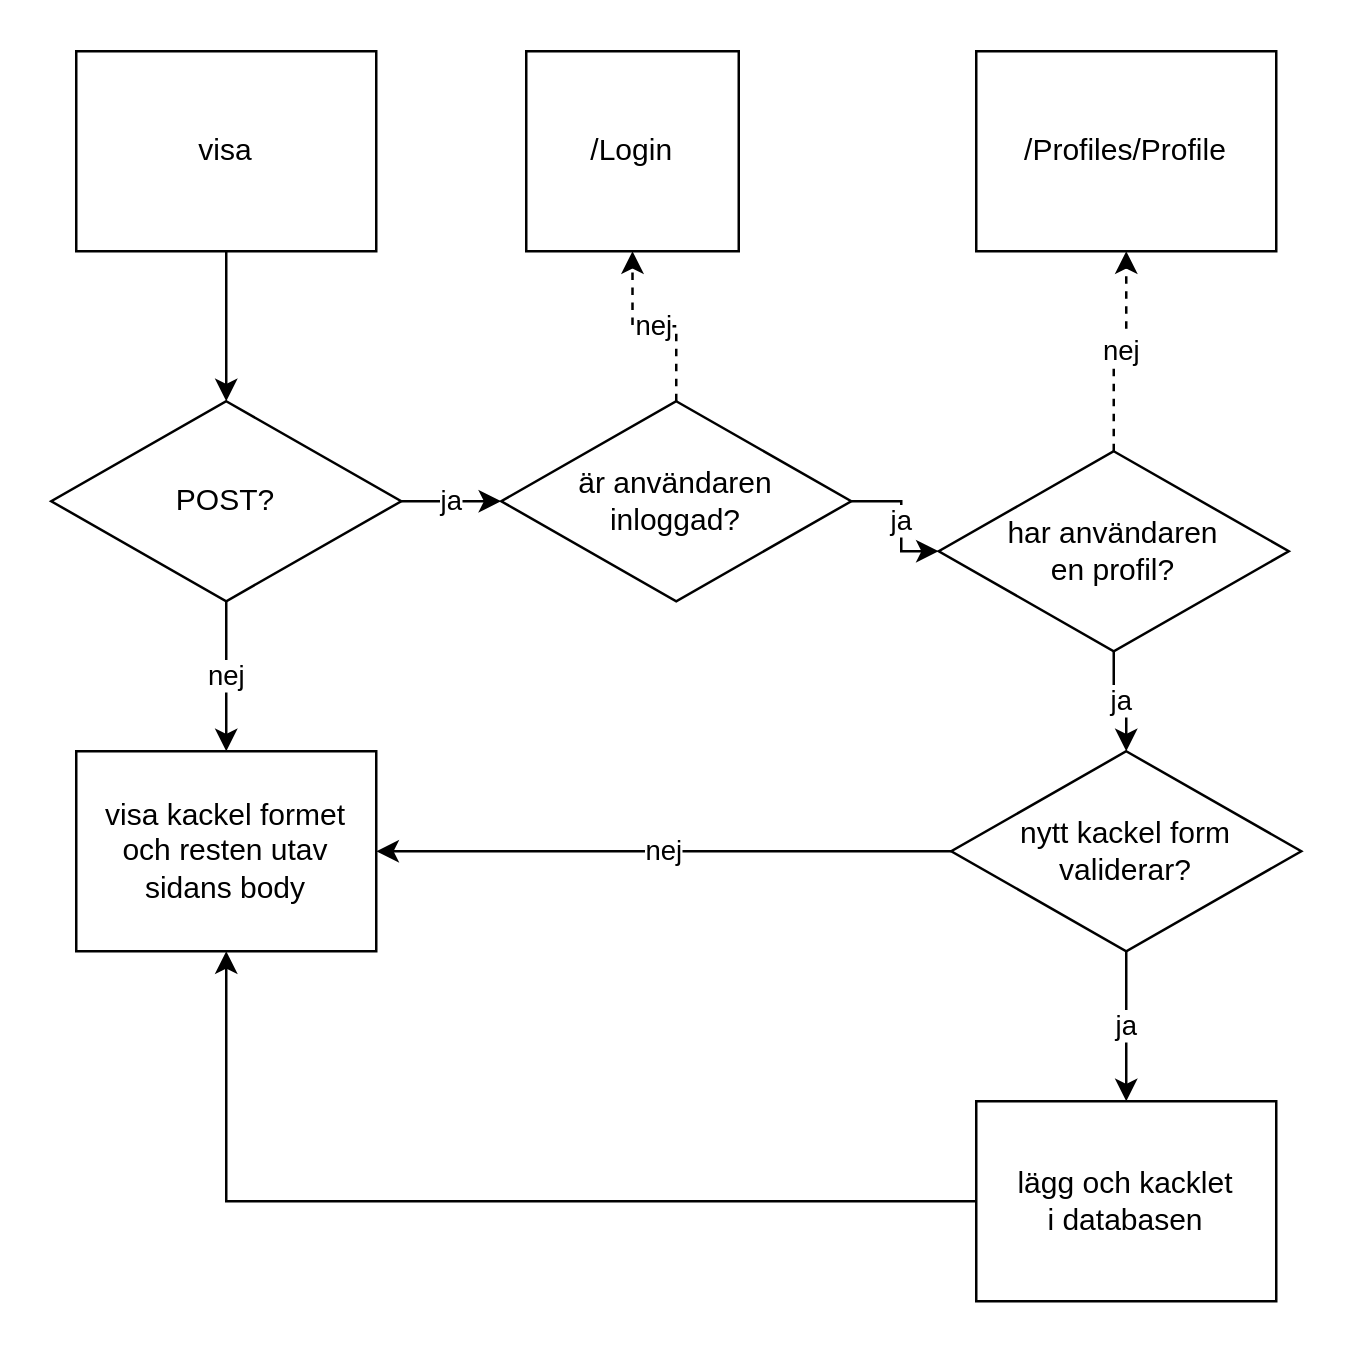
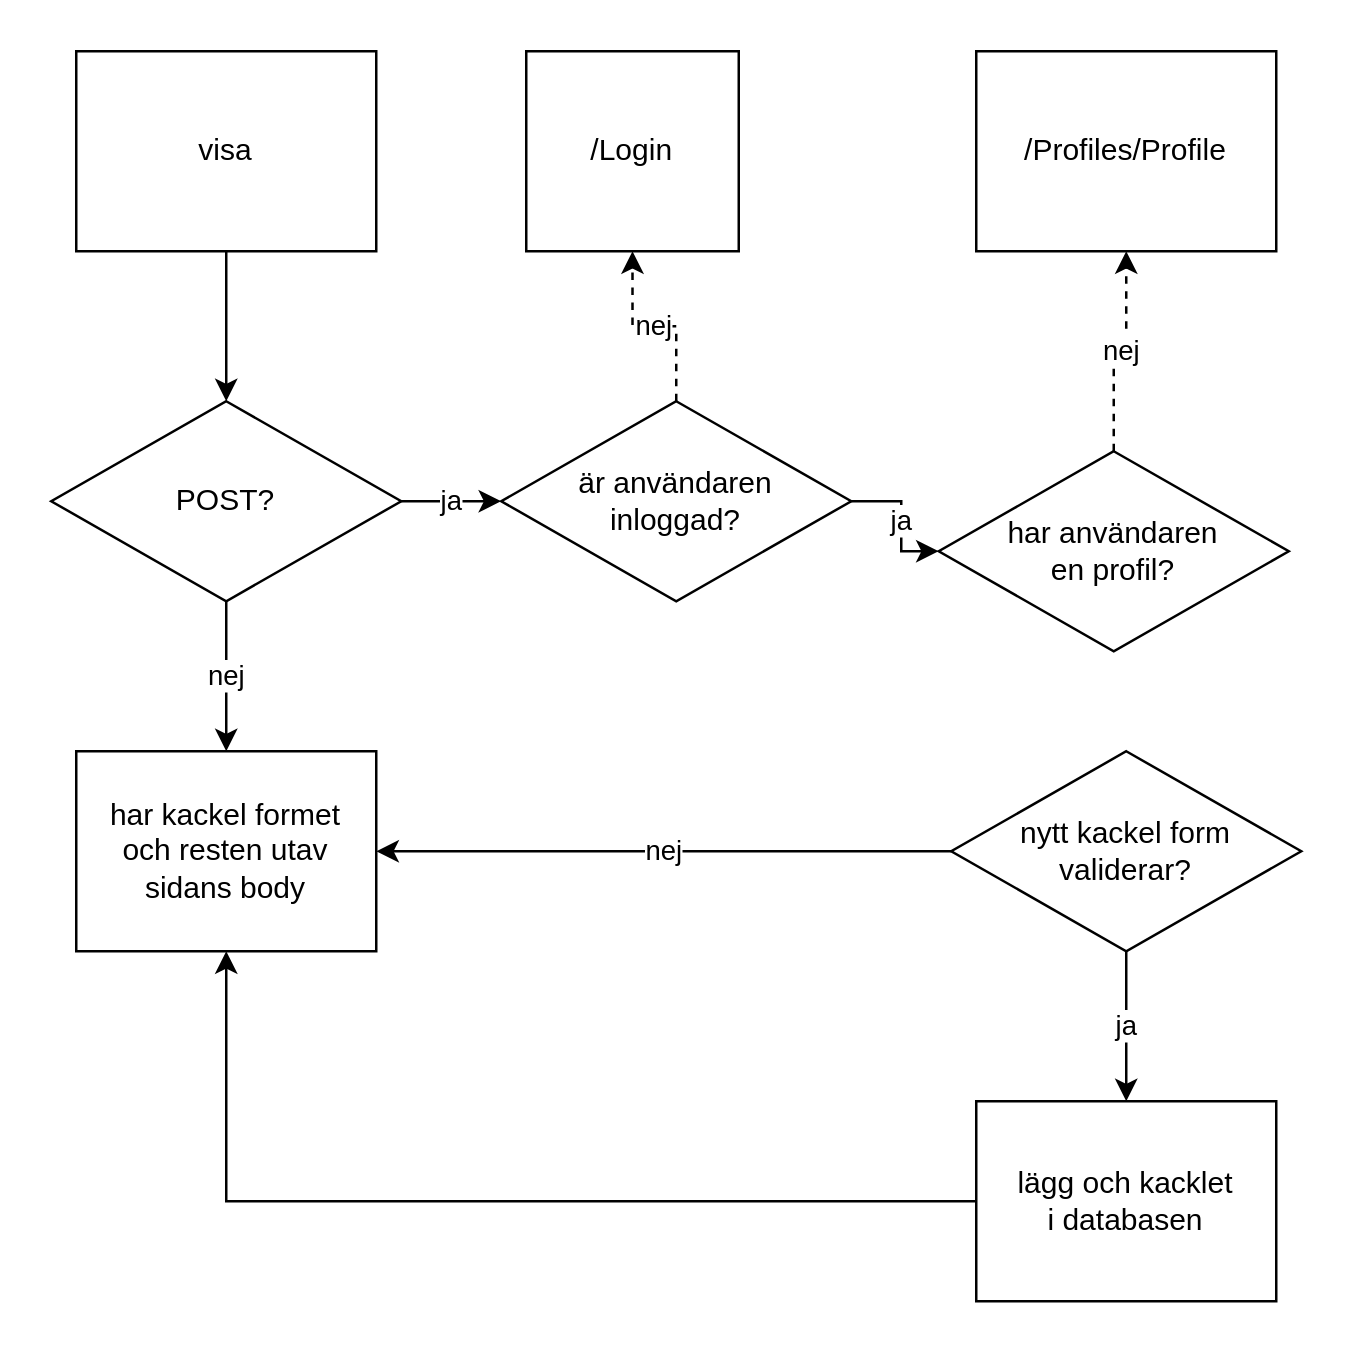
  <mxCell id="0" />
  <mxCell id="1" parent="0" />
  <mxCell id="2" value="" style="edgeStyle=orthogonalEdgeStyle;rounded=0;orthogonalLoop=1;jettySize=auto;html=1;" edge="1" parent="1" source="3" target="6"><mxGeometry relative="1" as="geometry" /></mxCell>
  <mxCell id="3" value="visa" style="rounded=0;whiteSpace=wrap;html=1;" vertex="1" parent="1"><mxGeometry x="30" y="20" width="120" height="80" as="geometry" /></mxCell>
  <mxCell id="4" value="ja" style="edgeStyle=orthogonalEdgeStyle;rounded=0;orthogonalLoop=1;jettySize=auto;html=1;" edge="1" parent="1" source="6" target="12"><mxGeometry relative="1" as="geometry" /></mxCell>
  <mxCell id="5" value="nej" style="edgeStyle=orthogonalEdgeStyle;rounded=0;orthogonalLoop=1;jettySize=auto;html=1;" edge="1" parent="1" source="6" target="16"><mxGeometry relative="1" as="geometry" /></mxCell>
  <mxCell id="6" value="POST?" style="rhombus;whiteSpace=wrap;html=1;rounded=0;" vertex="1" parent="1"><mxGeometry x="20" y="160" width="140" height="80" as="geometry" /></mxCell>
  <mxCell id="7" value="ja" style="edgeStyle=orthogonalEdgeStyle;rounded=0;orthogonalLoop=1;jettySize=auto;html=1;" edge="1" parent="1" source="9" target="20"><mxGeometry relative="1" as="geometry" /></mxCell>
  <mxCell id="8" value="nej" style="edgeStyle=orthogonalEdgeStyle;rounded=0;orthogonalLoop=1;jettySize=auto;html=1;" edge="1" parent="1" source="9" target="16"><mxGeometry relative="1" as="geometry"><Array as="points"><mxPoint x="230" y="340" /><mxPoint x="230" y="340" /></Array></mxGeometry></mxCell>
  <mxCell id="9" value="nytt kackel form&lt;br&gt;validerar?" style="rhombus;whiteSpace=wrap;html=1;rounded=0;" vertex="1" parent="1"><mxGeometry x="380" y="300" width="140" height="80" as="geometry" /></mxCell>
  <mxCell id="10" value="ja" style="edgeStyle=orthogonalEdgeStyle;rounded=0;orthogonalLoop=1;jettySize=auto;html=1;" edge="1" parent="1" source="12" target="15"><mxGeometry relative="1" as="geometry" /></mxCell>
  <mxCell id="11" value="nej" style="edgeStyle=orthogonalEdgeStyle;rounded=0;orthogonalLoop=1;jettySize=auto;html=1;dashed=1;" edge="1" parent="1" source="12" target="17"><mxGeometry relative="1" as="geometry" /></mxCell>
  <mxCell id="12" value="är användaren&lt;br&gt;inloggad?" style="rhombus;whiteSpace=wrap;html=1;rounded=0;" vertex="1" parent="1"><mxGeometry x="200" y="160" width="140" height="80" as="geometry" /></mxCell>
- <mxCell id="13" value="ja" style="edgeStyle=orthogonalEdgeStyle;rounded=0;orthogonalLoop=1;jettySize=auto;html=1;" edge="1" parent="1" source="15" target="9"><mxGeometry relative="1" as="geometry" /></mxCell>
  <mxCell id="14" value="nej" style="edgeStyle=orthogonalEdgeStyle;rounded=0;orthogonalLoop=1;jettySize=auto;html=1;dashed=1;" edge="1" parent="1" source="15" target="18"><mxGeometry relative="1" as="geometry" /></mxCell>
  <mxCell id="15" value="har användaren&lt;br&gt;en profil?" style="rhombus;whiteSpace=wrap;html=1;rounded=0;" vertex="1" parent="1"><mxGeometry x="375" y="180" width="140" height="80" as="geometry" /></mxCell>
- <mxCell id="16" value="visa kackel formet&lt;br&gt;och resten utav&lt;br&gt;sidans body" style="whiteSpace=wrap;html=1;rounded=0;" vertex="1" parent="1"><mxGeometry x="30" y="300" width="120" height="80" as="geometry" /></mxCell>
+ <mxCell id="16" value="har kackel formet&lt;br&gt;och resten utav&lt;br&gt;sidans body" style="whiteSpace=wrap;html=1;rounded=0;" vertex="1" parent="1"><mxGeometry x="30" y="300" width="120" height="80" as="geometry" /></mxCell>
  <mxCell id="17" value="/Login" style="whiteSpace=wrap;html=1;rounded=0;" vertex="1" parent="1"><mxGeometry x="210" y="20" width="85" height="80" as="geometry" /></mxCell>
  <mxCell id="18" value="/Profiles/Profile" style="whiteSpace=wrap;html=1;rounded=0;" vertex="1" parent="1"><mxGeometry x="390" y="20" width="120" height="80" as="geometry" /></mxCell>
  <mxCell id="19" style="edgeStyle=orthogonalEdgeStyle;rounded=0;orthogonalLoop=1;jettySize=auto;html=1;" edge="1" parent="1" source="20" target="16"><mxGeometry relative="1" as="geometry"><Array as="points"><mxPoint x="90" y="480" /></Array></mxGeometry></mxCell>
  <mxCell id="20" value="lägg och kacklet&lt;br&gt;i databasen" style="whiteSpace=wrap;html=1;rounded=0;" vertex="1" parent="1"><mxGeometry x="390" y="440" width="120" height="80" as="geometry" /></mxCell>
